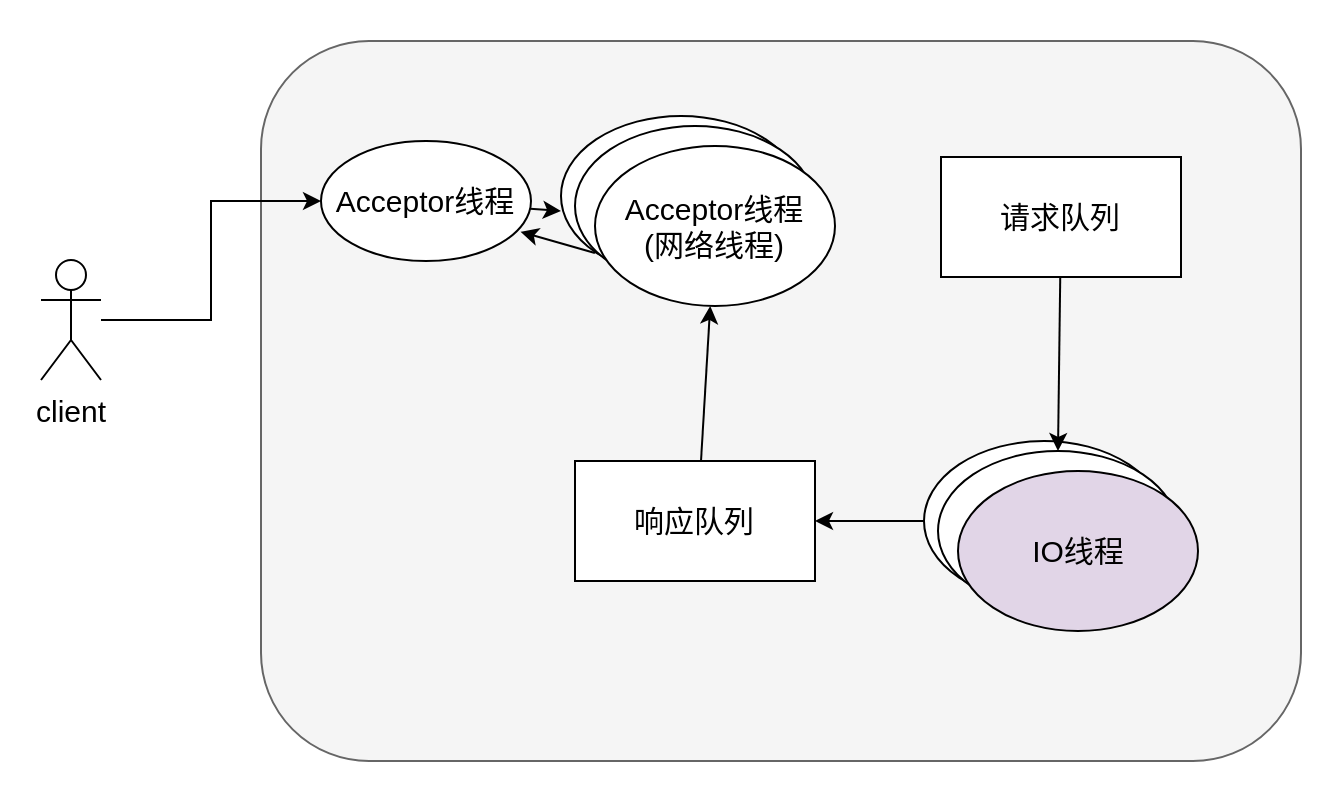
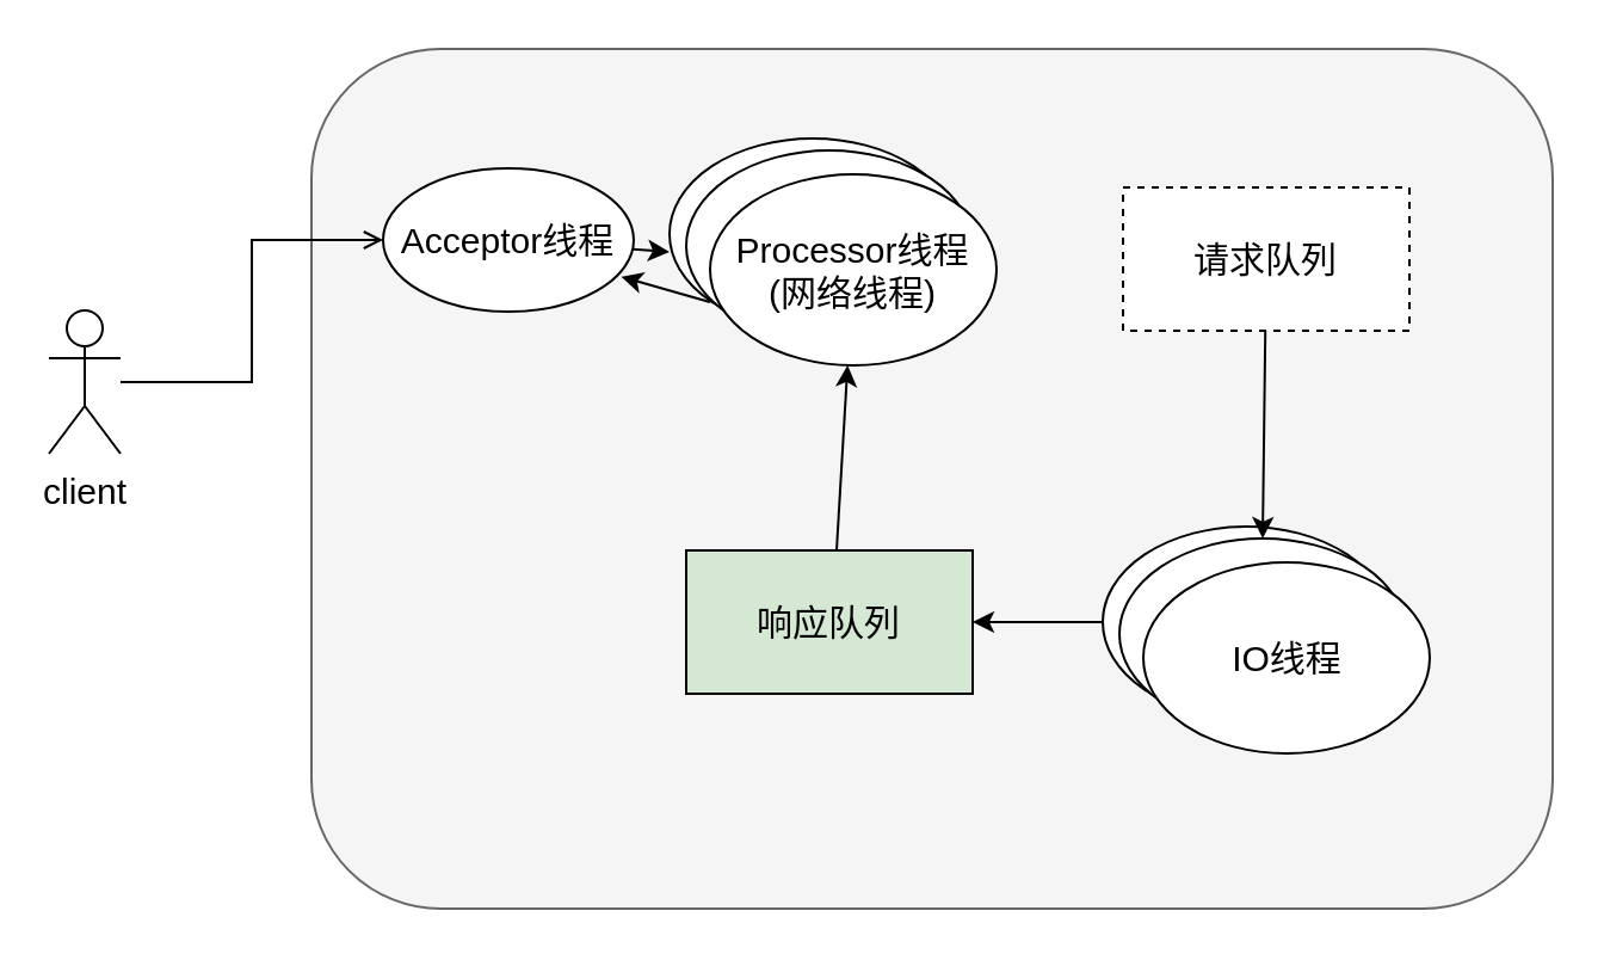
  <mxCell id="0" />
  <mxCell id="1" parent="0" />
  <mxCell id="2" value="" style="rounded=1;whiteSpace=wrap;html=1;fillColor=#f5f5f5;strokeColor=#666666;fontColor=#333333;fontSize=15;" parent="1" vertex="1"><mxGeometry x="130" y="20" width="520" height="360" as="geometry" /></mxCell>
  <mxCell id="3" value="Acceptor线程" style="ellipse;whiteSpace=wrap;html=1;fontSize=15;" parent="1" vertex="1"><mxGeometry x="160" y="70" width="105" height="60" as="geometry" /></mxCell>
  <mxCell id="4" value="" style="group;fontSize=15;" parent="1" vertex="1" connectable="0"><mxGeometry x="280" y="57.5" width="137" height="95" as="geometry" /></mxCell>
  <mxCell id="5" value="" style="ellipse;whiteSpace=wrap;html=1;fontSize=15;" parent="4" vertex="1"><mxGeometry width="120" height="80" as="geometry" /></mxCell>
  <mxCell id="6" value="" style="ellipse;whiteSpace=wrap;html=1;fontSize=15;" parent="4" vertex="1"><mxGeometry x="7" y="5" width="120" height="80" as="geometry" /></mxCell>
- <mxCell id="7" value="Acceptor线程&lt;br style=&quot;font-size: 15px;&quot;&gt;(网络线程)" style="ellipse;whiteSpace=wrap;html=1;fontSize=15;" parent="4" vertex="1"><mxGeometry x="17" y="15" width="120" height="80" as="geometry" /></mxCell>
+ <mxCell id="7" value="Processor线程&lt;br style=&quot;font-size: 15px;&quot;&gt;(网络线程)" style="ellipse;whiteSpace=wrap;html=1;fontSize=15;" parent="4" vertex="1"><mxGeometry x="17" y="15" width="120" height="80" as="geometry" /></mxCell>
  <mxCell id="8" value="" style="endArrow=classic;html=1;fontSize=15;" parent="1" source="3" edge="1"><mxGeometry width="50" height="50" relative="1" as="geometry"><mxPoint x="240" y="155" as="sourcePoint" /><mxPoint x="280" y="105" as="targetPoint" /></mxGeometry></mxCell>
- <mxCell id="9" value="请求队列" style="rounded=0;whiteSpace=wrap;html=1;fontSize=15;" parent="1" vertex="1"><mxGeometry x="470" y="78" width="120" height="60" as="geometry" /></mxCell>
+ <mxCell id="9" value="请求队列" style="rounded=0;whiteSpace=wrap;html=1;fontSize=15;dashed=1;" parent="1" vertex="1"><mxGeometry x="470" y="78" width="120" height="60" as="geometry" /></mxCell>
  <mxCell id="10" value="" style="group;fontSize=15;" parent="1" vertex="1" connectable="0"><mxGeometry x="461.5" y="220" width="137" height="95" as="geometry" /></mxCell>
  <mxCell id="11" value="" style="ellipse;whiteSpace=wrap;html=1;fontSize=15;" parent="10" vertex="1"><mxGeometry width="120" height="80" as="geometry" /></mxCell>
  <mxCell id="12" value="" style="ellipse;whiteSpace=wrap;html=1;fontSize=15;" parent="10" vertex="1"><mxGeometry x="7" y="5" width="120" height="80" as="geometry" /></mxCell>
- <mxCell id="13" value="IO线程" style="ellipse;whiteSpace=wrap;html=1;fontSize=15;fillColor=#e1d5e7;" parent="10" vertex="1"><mxGeometry x="17" y="15" width="120" height="80" as="geometry" /></mxCell>
+ <mxCell id="13" value="IO线程" style="ellipse;whiteSpace=wrap;html=1;fontSize=15;" parent="10" vertex="1"><mxGeometry x="17" y="15" width="120" height="80" as="geometry" /></mxCell>
  <mxCell id="14" value="" style="endArrow=classic;html=1;entryX=0.5;entryY=0;entryDx=0;entryDy=0;fontSize=15;" parent="1" source="9" target="12" edge="1"><mxGeometry width="50" height="50" relative="1" as="geometry"><mxPoint x="530" y="180" as="sourcePoint" /><mxPoint x="580" y="130" as="targetPoint" /></mxGeometry></mxCell>
- <mxCell id="15" value="响应队列" style="rounded=0;whiteSpace=wrap;html=1;fontSize=15;" parent="1" vertex="1"><mxGeometry x="287" y="230" width="120" height="60" as="geometry" /></mxCell>
+ <mxCell id="15" value="响应队列" style="rounded=0;whiteSpace=wrap;html=1;fontSize=15;fillColor=#d5e8d4;" parent="1" vertex="1"><mxGeometry x="287" y="230" width="120" height="60" as="geometry" /></mxCell>
  <mxCell id="16" value="" style="endArrow=classic;html=1;exitX=0;exitY=0.5;exitDx=0;exitDy=0;entryX=1;entryY=0.5;entryDx=0;entryDy=0;fontSize=15;" parent="1" source="11" target="15" edge="1"><mxGeometry width="50" height="50" relative="1" as="geometry"><mxPoint x="460" y="290" as="sourcePoint" /><mxPoint x="510" y="240" as="targetPoint" /></mxGeometry></mxCell>
  <mxCell id="17" value="" style="endArrow=classic;html=1;fontSize=15;" parent="1" target="7" edge="1"><mxGeometry width="50" height="50" relative="1" as="geometry"><mxPoint x="350" y="230" as="sourcePoint" /><mxPoint x="370" y="210" as="targetPoint" /></mxGeometry></mxCell>
  <mxCell id="18" value="" style="endArrow=classic;html=1;exitX=0.083;exitY=0.794;exitDx=0;exitDy=0;exitPerimeter=0;entryX=0.95;entryY=0.757;entryDx=0;entryDy=0;entryPerimeter=0;fontSize=15;" parent="1" source="6" target="3" edge="1"><mxGeometry width="50" height="50" relative="1" as="geometry"><mxPoint x="240" y="190" as="sourcePoint" /><mxPoint x="290" y="140" as="targetPoint" /></mxGeometry></mxCell>
- <mxCell id="19" value="" style="edgeStyle=orthogonalEdgeStyle;rounded=0;orthogonalLoop=1;jettySize=auto;html=1;fontSize=15;entryX=0;entryY=0.5;entryDx=0;entryDy=0;" parent="1" source="20" target="3" edge="1"><mxGeometry relative="1" as="geometry" /></mxCell>
+ <mxCell id="19" value="" style="edgeStyle=orthogonalEdgeStyle;rounded=0;orthogonalLoop=1;jettySize=auto;html=1;fontSize=15;entryX=0;entryY=0.5;entryDx=0;entryDy=0;endArrow=open;" parent="1" source="20" target="3" edge="1"><mxGeometry relative="1" as="geometry" /></mxCell>
  <mxCell id="20" value="client" style="shape=umlActor;verticalLabelPosition=bottom;labelBackgroundColor=#ffffff;verticalAlign=top;html=1;outlineConnect=0;fontSize=15;" parent="1" vertex="1"><mxGeometry x="20" y="129.5" width="30" height="60" as="geometry" /></mxCell>
